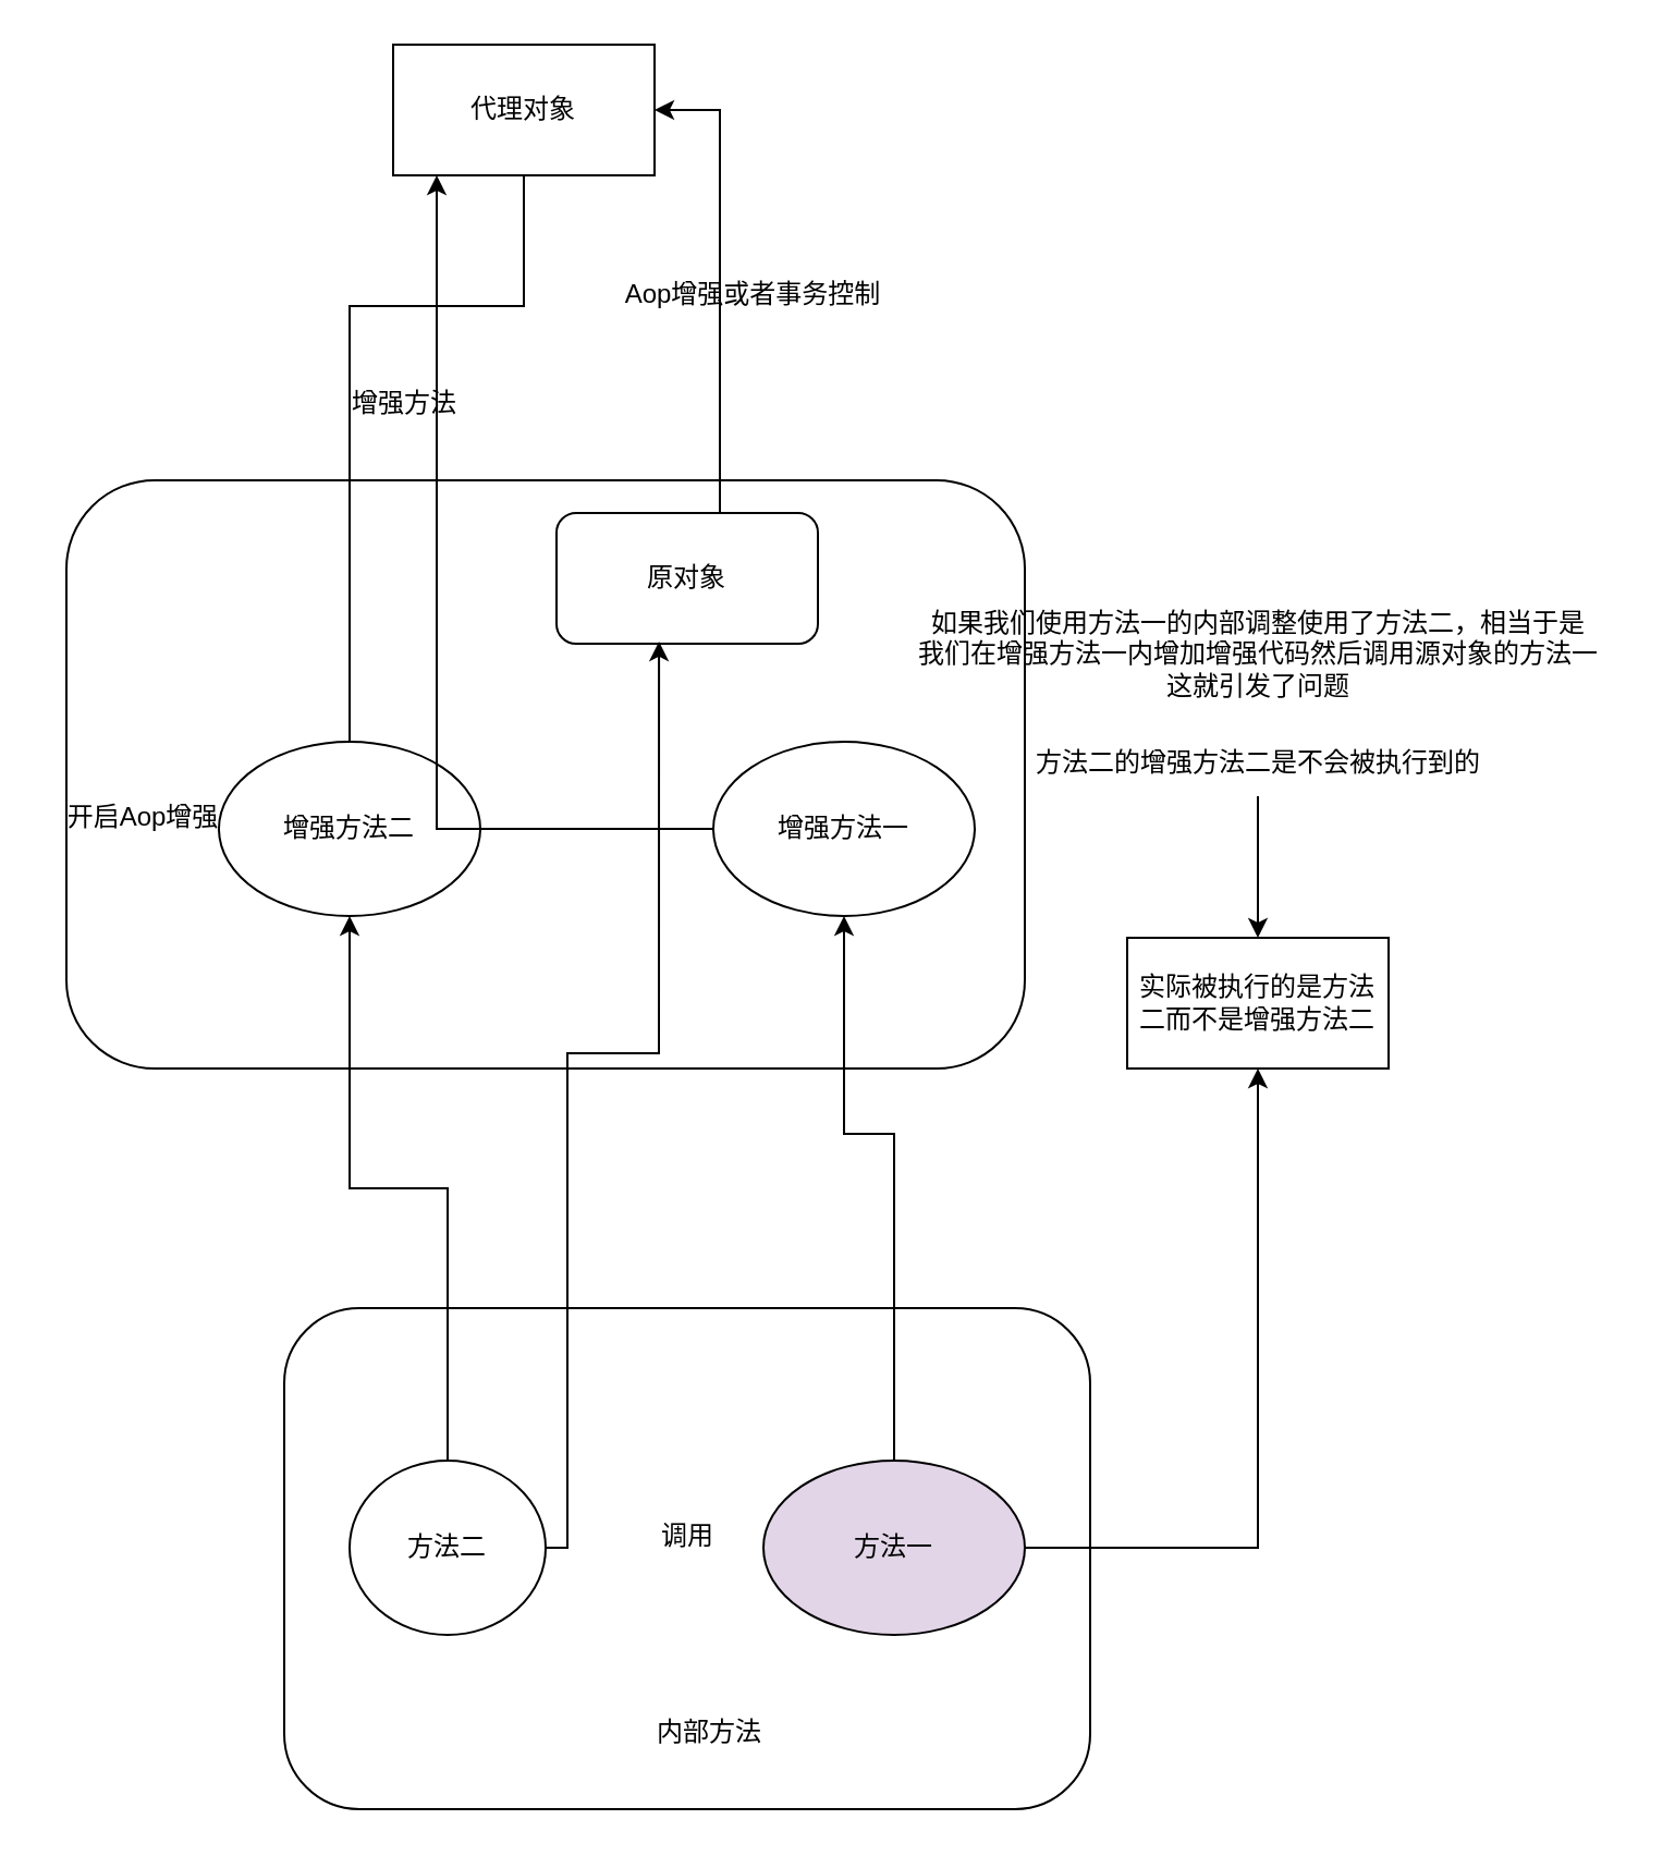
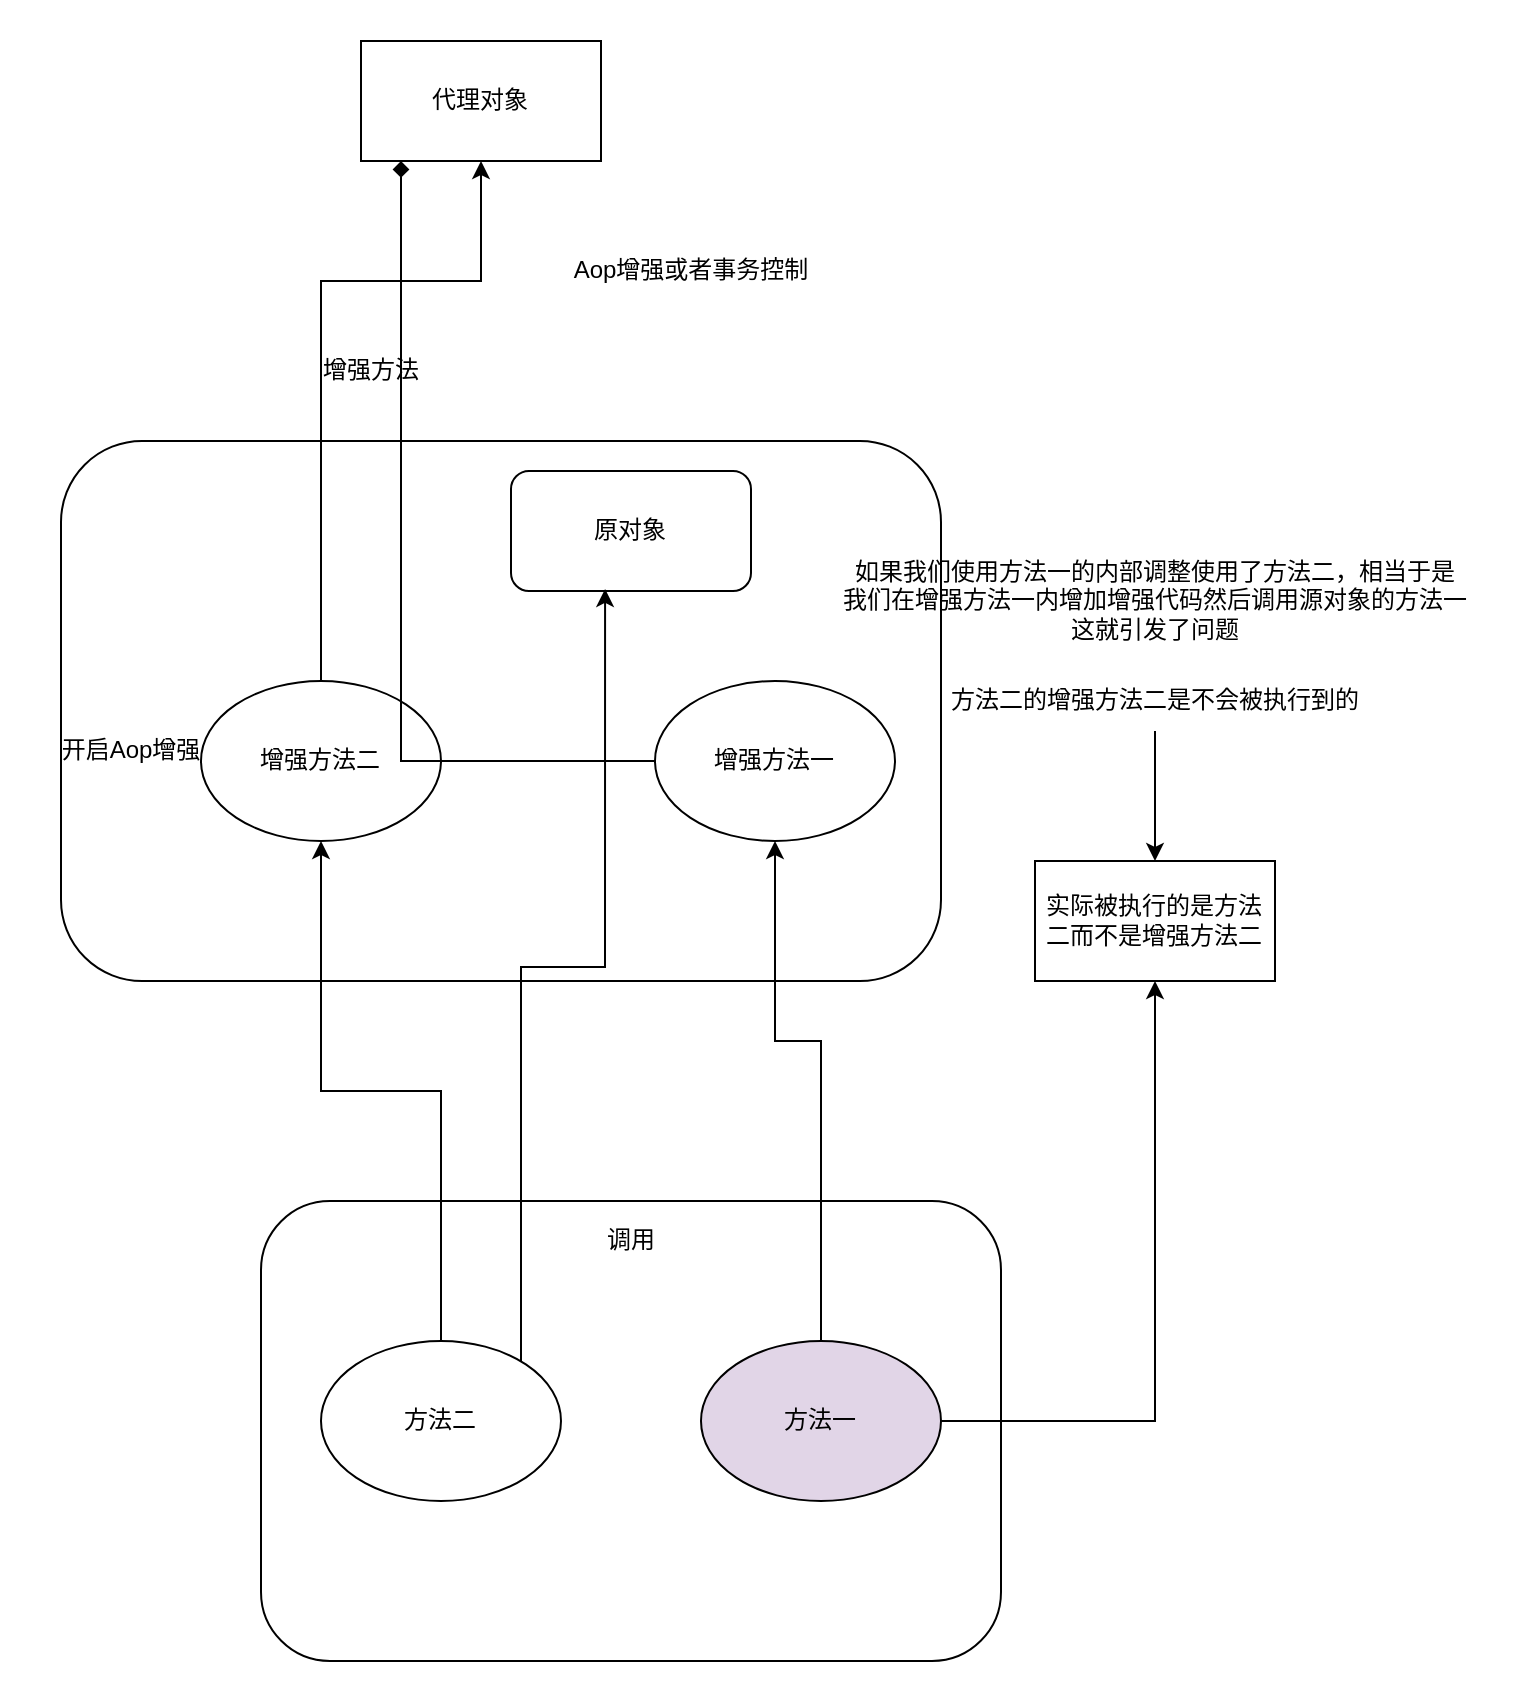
  <mxCell id="0" />
  <mxCell id="1" parent="0" />
  <mxCell id="2" value="" style="rounded=1;whiteSpace=wrap;html=1;" vertex="1" parent="1"><mxGeometry x="130" y="600" width="370" height="230" as="geometry" /></mxCell>
  <mxCell id="3" value="" style="rounded=1;whiteSpace=wrap;html=1;" vertex="1" parent="1"><mxGeometry x="30" y="220" width="440" height="270" as="geometry" /></mxCell>
- <mxCell id="4" style="edgeStyle=orthogonalEdgeStyle;rounded=0;orthogonalLoop=1;jettySize=auto;html=1;entryX=1;entryY=0.5;entryDx=0;entryDy=0;" edge="1" parent="1" source="5" target="6"><mxGeometry relative="1" as="geometry"><Array as="points"><mxPoint x="330" y="50" /></Array></mxGeometry></mxCell>
  <mxCell id="5" value="&lt;font style=&quot;vertical-align: inherit;&quot;&gt;&lt;font style=&quot;vertical-align: inherit;&quot;&gt;原对象&lt;/font&gt;&lt;/font&gt;" style="rounded=1;whiteSpace=wrap;html=1;" vertex="1" parent="1"><mxGeometry x="255" y="235" width="120" height="60" as="geometry" /></mxCell>
  <mxCell id="6" value="&lt;font style=&quot;vertical-align: inherit;&quot;&gt;&lt;font style=&quot;vertical-align: inherit;&quot;&gt;代理对象&lt;/font&gt;&lt;/font&gt;" style="rounded=0;whiteSpace=wrap;html=1;" vertex="1" parent="1"><mxGeometry x="180" y="20" width="120" height="60" as="geometry" /></mxCell>
  <mxCell id="7" style="edgeStyle=orthogonalEdgeStyle;rounded=0;orthogonalLoop=1;jettySize=auto;html=1;entryX=0.392;entryY=0.983;entryDx=0;entryDy=0;entryPerimeter=0;" edge="1" parent="1" source="13" target="5"><mxGeometry relative="1" as="geometry"><Array as="points"><mxPoint x="260" y="483" /><mxPoint x="302" y="483" /></Array></mxGeometry></mxCell>
  <mxCell id="8" value="&lt;font style=&quot;vertical-align: inherit;&quot;&gt;&lt;font style=&quot;vertical-align: inherit;&quot;&gt;Aop增强或者事务控制&lt;/font&gt;&lt;/font&gt;" style="text;html=1;align=center;verticalAlign=middle;resizable=0;points=[];autosize=1;strokeColor=none;fillColor=none;" vertex="1" parent="1"><mxGeometry x="275" y="120" width="140" height="30" as="geometry" /></mxCell>
  <mxCell id="9" style="edgeStyle=orthogonalEdgeStyle;rounded=0;orthogonalLoop=1;jettySize=auto;html=1;" edge="1" parent="1" source="11" target="25"><mxGeometry relative="1" as="geometry" /></mxCell>
  <mxCell id="10" style="edgeStyle=orthogonalEdgeStyle;rounded=0;orthogonalLoop=1;jettySize=auto;html=1;entryX=0.5;entryY=1;entryDx=0;entryDy=0;startArrow=none;exitX=0.5;exitY=0;exitDx=0;exitDy=0;" edge="1" parent="1" source="11" target="19"><mxGeometry relative="1" as="geometry"><Array as="points"><mxPoint x="410" y="520" /><mxPoint x="387" y="520" /></Array></mxGeometry></mxCell>
  <mxCell id="11" value="&lt;font style=&quot;vertical-align: inherit;&quot;&gt;&lt;font style=&quot;vertical-align: inherit;&quot;&gt;方法一&lt;/font&gt;&lt;/font&gt;" style="ellipse;whiteSpace=wrap;html=1;fillColor=#e1d5e7;" vertex="1" parent="1"><mxGeometry x="350" y="670" width="120" height="80" as="geometry" /></mxCell>
  <mxCell id="12" style="edgeStyle=orthogonalEdgeStyle;rounded=0;orthogonalLoop=1;jettySize=auto;html=1;" edge="1" parent="1" source="13" target="17"><mxGeometry relative="1" as="geometry"><mxPoint x="130" y="380" as="targetPoint" /></mxGeometry></mxCell>
- <mxCell id="13" value="&lt;font style=&quot;vertical-align: inherit;&quot;&gt;&lt;font style=&quot;vertical-align: inherit;&quot;&gt;&lt;font style=&quot;vertical-align: inherit;&quot;&gt;&lt;font style=&quot;vertical-align: inherit;&quot;&gt;方法二&lt;/font&gt;&lt;/font&gt;&lt;/font&gt;&lt;/font&gt;" style="ellipse;whiteSpace=wrap;html=1;" vertex="1" parent="1"><mxGeometry x="160" y="670" width="90" height="80" as="geometry" /></mxCell>
- <mxCell id="14" value="&lt;font style=&quot;vertical-align: inherit;&quot;&gt;&lt;font style=&quot;vertical-align: inherit;&quot;&gt;调用&lt;/font&gt;&lt;/font&gt;" style="text;html=1;align=center;verticalAlign=middle;resizable=0;points=[];autosize=1;strokeColor=none;fillColor=none;" vertex="1" parent="1"><mxGeometry x="290" y="690" width="50" height="30" as="geometry" /></mxCell>
- <mxCell id="15" value="&lt;font style=&quot;vertical-align: inherit;&quot;&gt;&lt;font style=&quot;vertical-align: inherit;&quot;&gt;内部方法&lt;/font&gt;&lt;/font&gt;" style="text;html=1;align=center;verticalAlign=middle;resizable=0;points=[];autosize=1;strokeColor=none;fillColor=none;" vertex="1" parent="1"><mxGeometry x="290" y="780" width="70" height="30" as="geometry" /></mxCell>
- <mxCell id="16" style="edgeStyle=orthogonalEdgeStyle;rounded=0;orthogonalLoop=1;jettySize=auto;html=1;endArrow=none;" edge="1" parent="1" source="17" target="6"><mxGeometry relative="1" as="geometry"><Array as="points"><mxPoint x="160" y="140" /><mxPoint x="240" y="140" /></Array></mxGeometry></mxCell>
+ <mxCell id="13" value="&lt;font style=&quot;vertical-align: inherit;&quot;&gt;&lt;font style=&quot;vertical-align: inherit;&quot;&gt;&lt;font style=&quot;vertical-align: inherit;&quot;&gt;&lt;font style=&quot;vertical-align: inherit;&quot;&gt;方法二&lt;/font&gt;&lt;/font&gt;&lt;/font&gt;&lt;/font&gt;" style="ellipse;whiteSpace=wrap;html=1;" vertex="1" parent="1"><mxGeometry x="160" y="670" width="120" height="80" as="geometry" /></mxCell>
+ <mxCell id="14" value="&lt;font style=&quot;vertical-align: inherit;&quot;&gt;&lt;font style=&quot;vertical-align: inherit;&quot;&gt;调用&lt;/font&gt;&lt;/font&gt;" style="text;html=1;align=center;verticalAlign=middle;resizable=0;points=[];autosize=1;strokeColor=none;fillColor=none;" vertex="1" parent="1"><mxGeometry x="290" y="605" width="50" height="30" as="geometry" /></mxCell>
+ <mxCell id="16" style="edgeStyle=orthogonalEdgeStyle;rounded=0;orthogonalLoop=1;jettySize=auto;html=1;" edge="1" parent="1" source="17" target="6"><mxGeometry relative="1" as="geometry"><Array as="points"><mxPoint x="160" y="140" /><mxPoint x="240" y="140" /></Array></mxGeometry></mxCell>
  <mxCell id="17" value="&lt;font style=&quot;vertical-align: inherit;&quot;&gt;&lt;font style=&quot;vertical-align: inherit;&quot;&gt;增强方法二&lt;/font&gt;&lt;/font&gt;" style="ellipse;whiteSpace=wrap;html=1;" vertex="1" parent="1"><mxGeometry x="100" y="340" width="120" height="80" as="geometry" /></mxCell>
- <mxCell id="18" style="edgeStyle=orthogonalEdgeStyle;rounded=0;orthogonalLoop=1;jettySize=auto;html=1;" edge="1" parent="1" source="19" target="6"><mxGeometry relative="1" as="geometry"><mxPoint x="250" y="90" as="targetPoint" /><Array as="points"><mxPoint x="200" y="380" /></Array></mxGeometry></mxCell>
+ <mxCell id="18" style="edgeStyle=orthogonalEdgeStyle;rounded=0;orthogonalLoop=1;jettySize=auto;html=1;endArrow=diamond;" edge="1" parent="1" source="19" target="6"><mxGeometry relative="1" as="geometry"><mxPoint x="250" y="90" as="targetPoint" /><Array as="points"><mxPoint x="200" y="380" /></Array></mxGeometry></mxCell>
  <mxCell id="19" value="&lt;font style=&quot;vertical-align: inherit;&quot;&gt;&lt;font style=&quot;vertical-align: inherit;&quot;&gt;&lt;font style=&quot;vertical-align: inherit;&quot;&gt;&lt;font style=&quot;vertical-align: inherit;&quot;&gt;增强方法一&lt;/font&gt;&lt;/font&gt;&lt;/font&gt;&lt;/font&gt;" style="ellipse;whiteSpace=wrap;html=1;" vertex="1" parent="1"><mxGeometry x="327" y="340" width="120" height="80" as="geometry" /></mxCell>
  <mxCell id="20" value="&lt;font style=&quot;vertical-align: inherit;&quot;&gt;&lt;font style=&quot;vertical-align: inherit;&quot;&gt;开启Aop增强&lt;/font&gt;&lt;/font&gt;" style="text;html=1;align=center;verticalAlign=middle;resizable=0;points=[];autosize=1;strokeColor=none;fillColor=none;" vertex="1" parent="1"><mxGeometry x="20" y="360" width="90" height="30" as="geometry" /></mxCell>
  <mxCell id="21" value="&lt;font style=&quot;vertical-align: inherit;&quot;&gt;&lt;font style=&quot;vertical-align: inherit;&quot;&gt;增强方法&lt;/font&gt;&lt;/font&gt;" style="text;html=1;align=center;verticalAlign=middle;resizable=0;points=[];autosize=1;strokeColor=none;fillColor=none;" vertex="1" parent="1"><mxGeometry x="150" y="170" width="70" height="30" as="geometry" /></mxCell>
  <mxCell id="22" value="&lt;font style=&quot;vertical-align: inherit;&quot;&gt;&lt;font style=&quot;vertical-align: inherit;&quot;&gt;&lt;font style=&quot;vertical-align: inherit;&quot;&gt;&lt;font style=&quot;vertical-align: inherit;&quot;&gt;如果我们使用方法一的内部调整使用了方法二，相当于是&lt;br&gt;我们在增强方法一内增加增强代码然后调用源对象的方法一&lt;br&gt;这就引发了问题&lt;br&gt;&lt;/font&gt;&lt;/font&gt;&lt;/font&gt;&lt;/font&gt;" style="text;html=1;align=center;verticalAlign=middle;resizable=0;points=[];autosize=1;strokeColor=none;fillColor=none;" vertex="1" parent="1"><mxGeometry x="407" y="270" width="340" height="60" as="geometry" /></mxCell>
  <mxCell id="23" value="" style="edgeStyle=orthogonalEdgeStyle;rounded=0;orthogonalLoop=1;jettySize=auto;html=1;" edge="1" parent="1" source="24" target="25"><mxGeometry relative="1" as="geometry" /></mxCell>
  <mxCell id="24" value="方法二的增强方法二是不会被执行到的" style="text;html=1;align=center;verticalAlign=middle;resizable=0;points=[];autosize=1;strokeColor=none;fillColor=none;" vertex="1" parent="1"><mxGeometry x="462" y="335" width="230" height="30" as="geometry" /></mxCell>
  <mxCell id="25" value="实际被执行的是方法二而不是增强方法二" style="whiteSpace=wrap;html=1;" vertex="1" parent="1"><mxGeometry x="517" y="430" width="120" height="60" as="geometry" /></mxCell>
